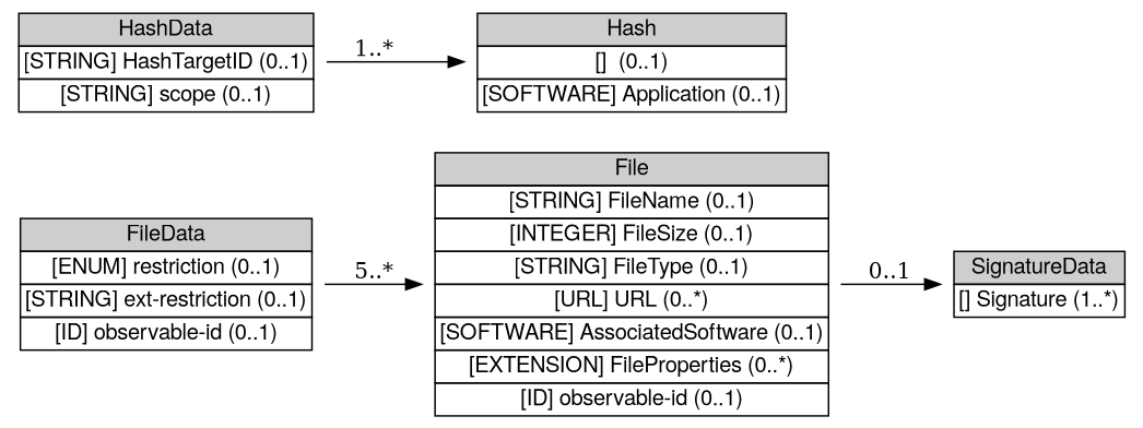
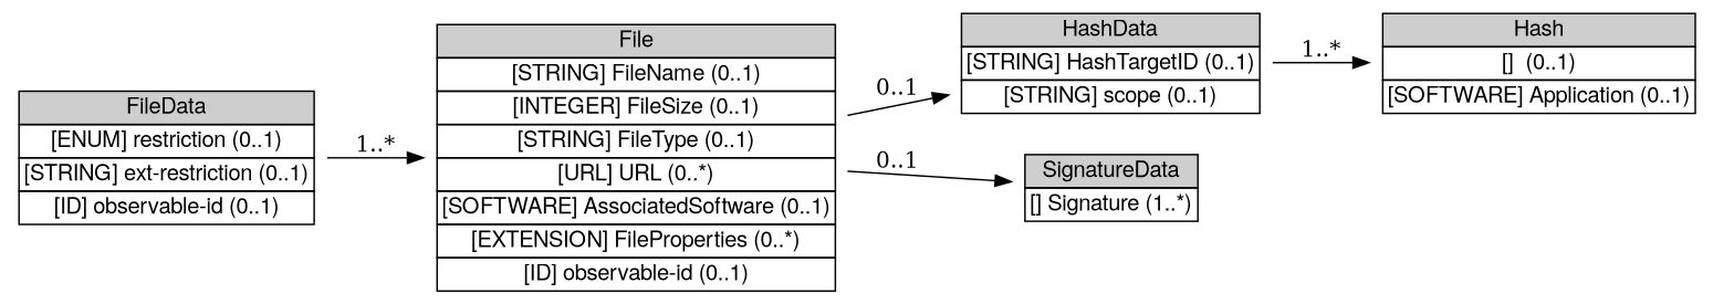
  digraph {
    rankdir=LR
    node [shape=plaintext]
    n1 [height=1.2778 label=<<table BORDER="0" CELLBORDER="1" CELLSPACING="0"> <tr> <td BGCOLOR="#CECECE" HREF="/idmef_parser/IODEFv2/FileData.html" TITLE="The FileData class describes a file or set of files. "><FONT FACE="Nimbus Sans L">FileData</FONT></td> </tr>" %<tr><td  HREF="/idmef_parser/IODEFv2/FileData.html" TITLE="See Section 3.3.1."><FONT FACE="Nimbus Sans L">[ENUM] restriction (0..1)</FONT></td></tr>%<tr><td  HREF="/idmef_parser/IODEFv2/FileData.html" TITLE="A means by which to extend the restriction attribute.  See Section 5.1.1."><FONT FACE="Nimbus Sans L">[STRING] ext-restriction (0..1)</FONT></td></tr>%<tr><td  HREF="/idmef_parser/IODEFv2/FileData.html" TITLE="See Section 3.3.2."><FONT FACE="Nimbus Sans L">[ID] observable-id (0..1)</FONT></td></tr>%</table>> width=2.7778]
    n2 [height=2.4444 label=<<table BORDER="0" CELLBORDER="1" CELLSPACING="0"> <tr> <td BGCOLOR="#CECECE" HREF="/idmef_parser/IODEFv2/File.html" TITLE="The File class describes a file; its associated metadata; and cryptographic hashes and signatures applied to it. "><FONT FACE="Nimbus Sans L">File</FONT></td> </tr>" %<tr><td  HREF="/idmef_parser/IODEFv2/File.html" TITLE="The name of the file."><FONT FACE="Nimbus Sans L">[STRING] FileName (0..1)</FONT></td></tr>%<tr><td  HREF="/idmef_parser/IODEFv2/File.html" TITLE="The size of the file in bytes."><FONT FACE="Nimbus Sans L">[INTEGER] FileSize (0..1)</FONT></td></tr>%<tr><td  HREF="/idmef_parser/IODEFv2/File.html" TITLE="The type of file per the IANA &quot;Media Types&quot; registry [IANA.Media].  Valid values correspond to the text in the &quot;Template&quot; column (e.g., &quot;application/pdf&quot;)."><FONT FACE="Nimbus Sans L">[STRING] FileType (0..1)</FONT></td></tr>%<tr><td  HREF="/idmef_parser/IODEFv2/File.html" TITLE="A URL reference to the file."><FONT FACE="Nimbus Sans L">[URL] URL (0..*)</FONT></td></tr>%<tr><td  HREF="/idmef_parser/IODEFv2/File.html" TITLE="The software application or operating system to which this file belongs or by which it can be processed."><FONT FACE="Nimbus Sans L">[SOFTWARE] AssociatedSoftware (0..1)</FONT></td></tr>%<tr><td  HREF="/idmef_parser/IODEFv2/File.html" TITLE="Mechanism by which to extend the data model to describe properties of the file."><FONT FACE="Nimbus Sans L">[EXTENSION] FileProperties (0..*)</FONT></td></tr>%<tr><td  HREF="/idmef_parser/IODEFv2/File.html" TITLE="See Section 3.3.2."><FONT FACE="Nimbus Sans L">[ID] observable-id (0..1)</FONT></td></tr>%</table>> width=3.6944]
    n3 [height=0.98611 label=<<table BORDER="0" CELLBORDER="1" CELLSPACING="0"> <tr> <td BGCOLOR="#CECECE" HREF="/idmef_parser/IODEFv2/HashData.html" TITLE="The HashData class describes different types of hashes on a given object (e.g., file, part of a file, email). "><FONT FACE="Nimbus Sans L">HashData</FONT></td> </tr>" %<tr><td  HREF="/idmef_parser/IODEFv2/HashData.html" TITLE="An identifier that references a subset of the object being hashed.  The semantics of this identifier are specified by the scope attribute."><FONT FACE="Nimbus Sans L">[STRING] HashTargetID (0..1)</FONT></td></tr>%<tr><td  HREF="/idmef_parser/IODEFv2/HashData.html" TITLE="A means by which to extend the scope attribute.  See Section 5.1.1."><FONT FACE="Nimbus Sans L">[STRING] scope (0..1)</FONT></td></tr>%</table>> width=2.8194]
    n4 [height=0.69444 label=<<table BORDER="0" CELLBORDER="1" CELLSPACING="0"> <tr> <td BGCOLOR="#CECECE" HREF="/idmef_parser/IODEFv2/SignatureData.html" TITLE="The SignatureData class describes different types of digital signatures on an object. "><FONT FACE="Nimbus Sans L">SignatureData</FONT></td> </tr>" %<tr><td  HREF="/idmef_parser/IODEFv2/SignatureData.html" TITLE="A given signature.  See Section 4.2 of [W3C.XMLSIG]."><FONT FACE="Nimbus Sans L">[] Signature (1..*)</FONT></td></tr>%</table>> width=1.7222]
    n5 [height=0.98611 label=<<table BORDER="0" CELLBORDER="1" CELLSPACING="0"> <tr> <td BGCOLOR="#CECECE" HREF="/idmef_parser/IODEFv2/Hash.html" TITLE="The Hash class describes a cryptographic hash value; the algorithm and application used to generate it; and the canonicalization method applied to the object being hashed. "><FONT FACE="Nimbus Sans L">Hash</FONT></td> </tr>" %<tr><td  HREF="/idmef_parser/IODEFv2/Hash.html" TITLE="The canonicalization method used on the object being hashed.  See Section 4.3.1 of [W3C.XMLSIG]."><FONT FACE="Nimbus Sans L">[]  (0..1)</FONT></td></tr>%<tr><td  HREF="/idmef_parser/IODEFv2/Hash.html" TITLE="The application used to calculate the hash."><FONT FACE="Nimbus Sans L">[SOFTWARE] Application (0..1)</FONT></td></tr>%</table>> width=2.9444]
-   n1 -> n2 [label="5..*"]
+   n1 -> n2 [label="1..*"]
+   n2 -> n3 [label="0..1"]
    n2 -> n4 [label="0..1"]
    n3 -> n5 [label="1..*"]
  }
